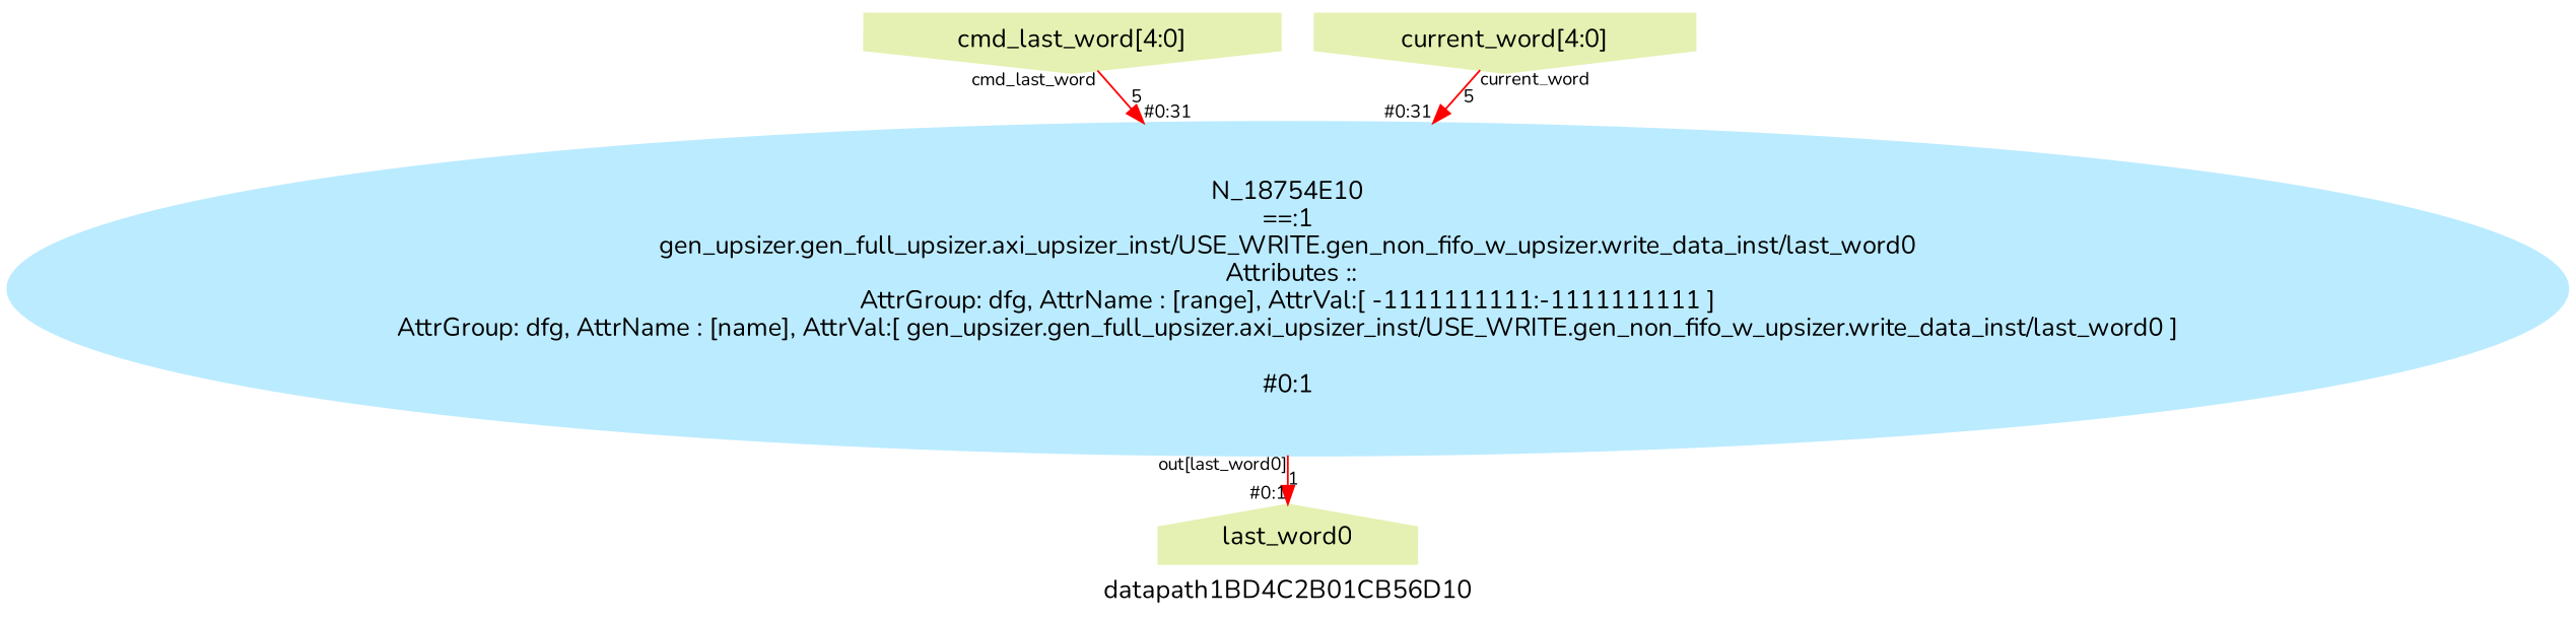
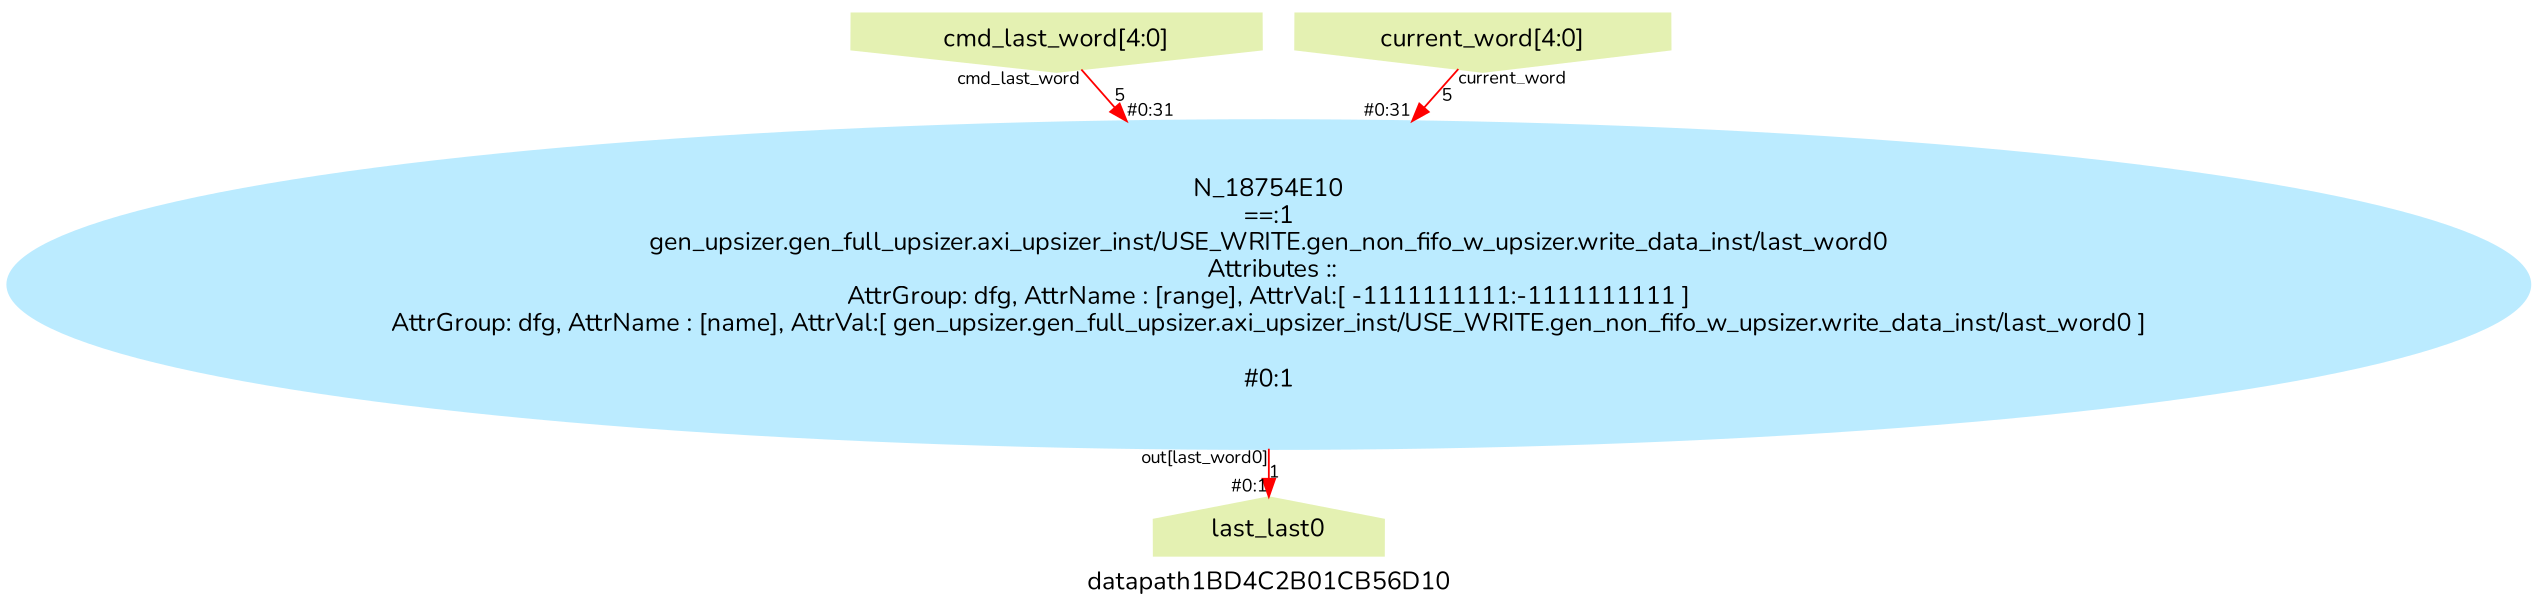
  digraph {
    label=datapath1BD4C2B01CB56D10
    ranksep=0.1
    splines=true
    fontname=Nunito
    node [color="#e4f1b2" fontname=Nunito shape=invhouse style=filled]
    edge [color="#ff0000" fontname=Nunito fontsize=10 headlabel="#0:31"]
    n1 [label="cmd_last_word[4:0]"]
    n2 [label="current_word[4:0]"]
-   n3 [label=last_word0 shape=house]
+   n3 [label=last_last0 shape=house]
    n4 [color="#bbebff" label="N_18754E10\n==:1\ngen_upsizer.gen_full_upsizer.axi_upsizer_inst/USE_WRITE.gen_non_fifo_w_upsizer.write_data_inst/last_word0\n Attributes ::\nAttrGroup: dfg, AttrName : [range], AttrVal:[ -1111111111:-1111111111 ]\nAttrGroup: dfg, AttrName : [name], AttrVal:[ gen_upsizer.gen_full_upsizer.axi_upsizer_inst/USE_WRITE.gen_non_fifo_w_upsizer.write_data_inst/last_word0 ]\n\n#0:1\n" shape=""]
    subgraph sub_1 {
      rank=source
      n1
      n2
    }
    subgraph sub_2 {
      rank=sink
      n3
    }
    n1 -> n4 [label=5 taillabel=cmd_last_word]
    n2 -> n4 [label=5 taillabel=current_word]
    n4 -> n3 [headlabel="#0:1" label=1 taillabel="out[last_word0]"]
  }
